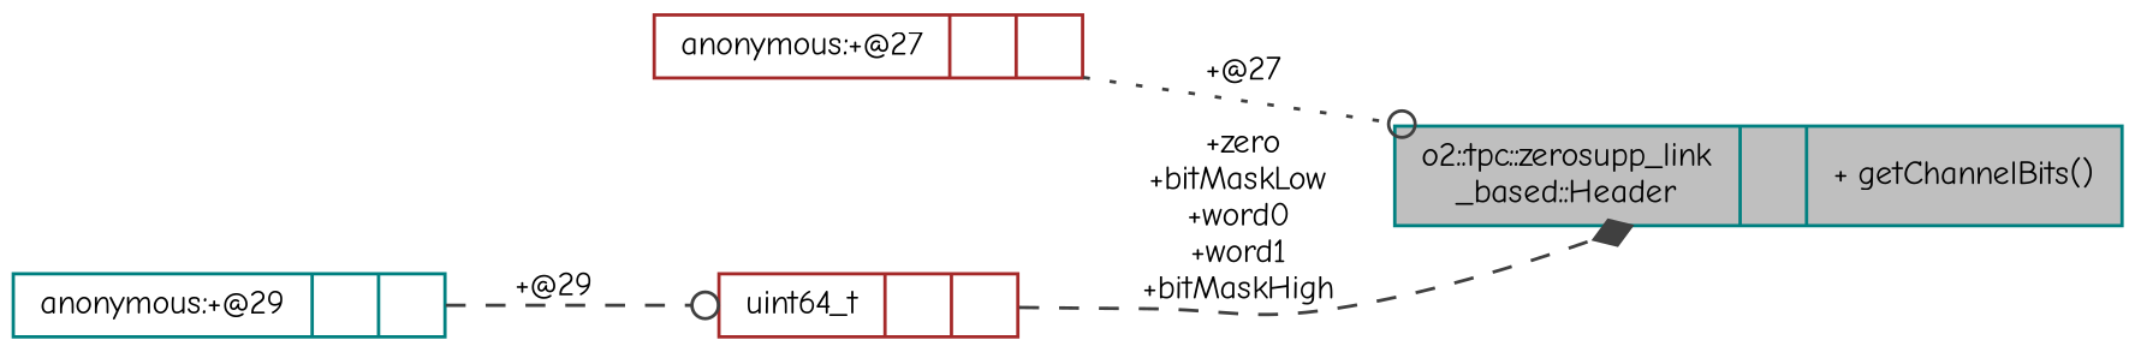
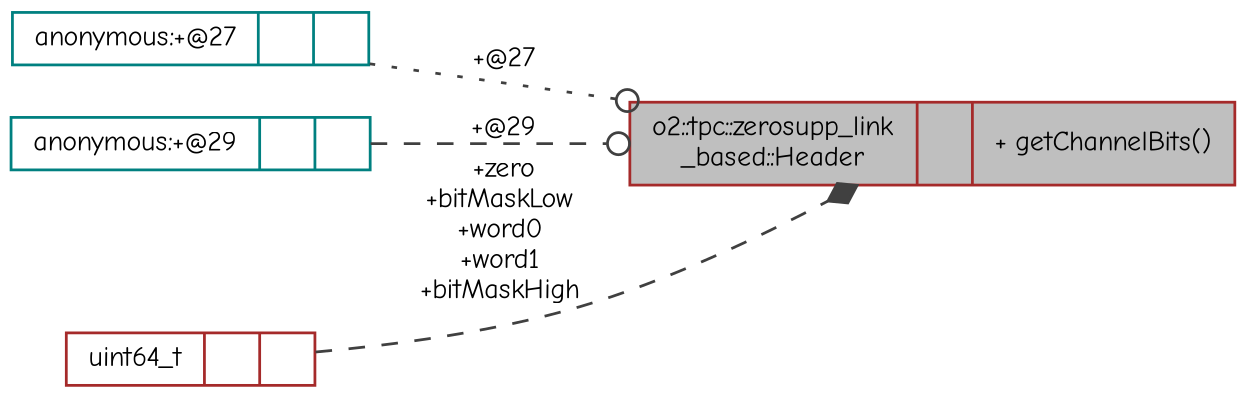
  digraph {
    fontname="Comic Neue"
    rankdir=LR
    node [color=brown fontname="Comic Neue" fontsize=10 shape=record]
    edge [arrowhead=odot color=grey25 fontname="Comic Neue" fontsize=10 labelfontname=Helvetica labelfontsize=10 style=dashed]
-   n1 [color=teal fillcolor=grey75 fontcolor=black height=0.2 label="{o2::tpc::zerosupp_link\l_based::Header\n||+ getChannelBits()\l}" style=filled width=0.4]
-   n2 [height=0.2 label="{anonymous:+@27\n||}" width=0.4]
+   n1 [fillcolor=grey75 fontcolor=black height=0.2 label="{o2::tpc::zerosupp_link\l_based::Header\n||+ getChannelBits()\l}" style=filled width=0.4]
+   n2 [color=teal height=0.2 label="{anonymous:+@27\n||}" width=0.4]
    n3 [color=teal height=0.2 label="{anonymous:+@29\n||}" width=0.4]
    n4 [height=0.2 label="{uint64_t\n||}" width=0.4]
    n2 -> n1 [label=" +@27" style=dotted]
-   n3 -> n4 [label=" +@29"]
+   n3 -> n1 [label=" +@29"]
    n4 -> n1 [arrowhead=diamond label=" +zero\n+bitMaskLow\n+word0\n+word1\n+bitMaskHigh"]
  }
